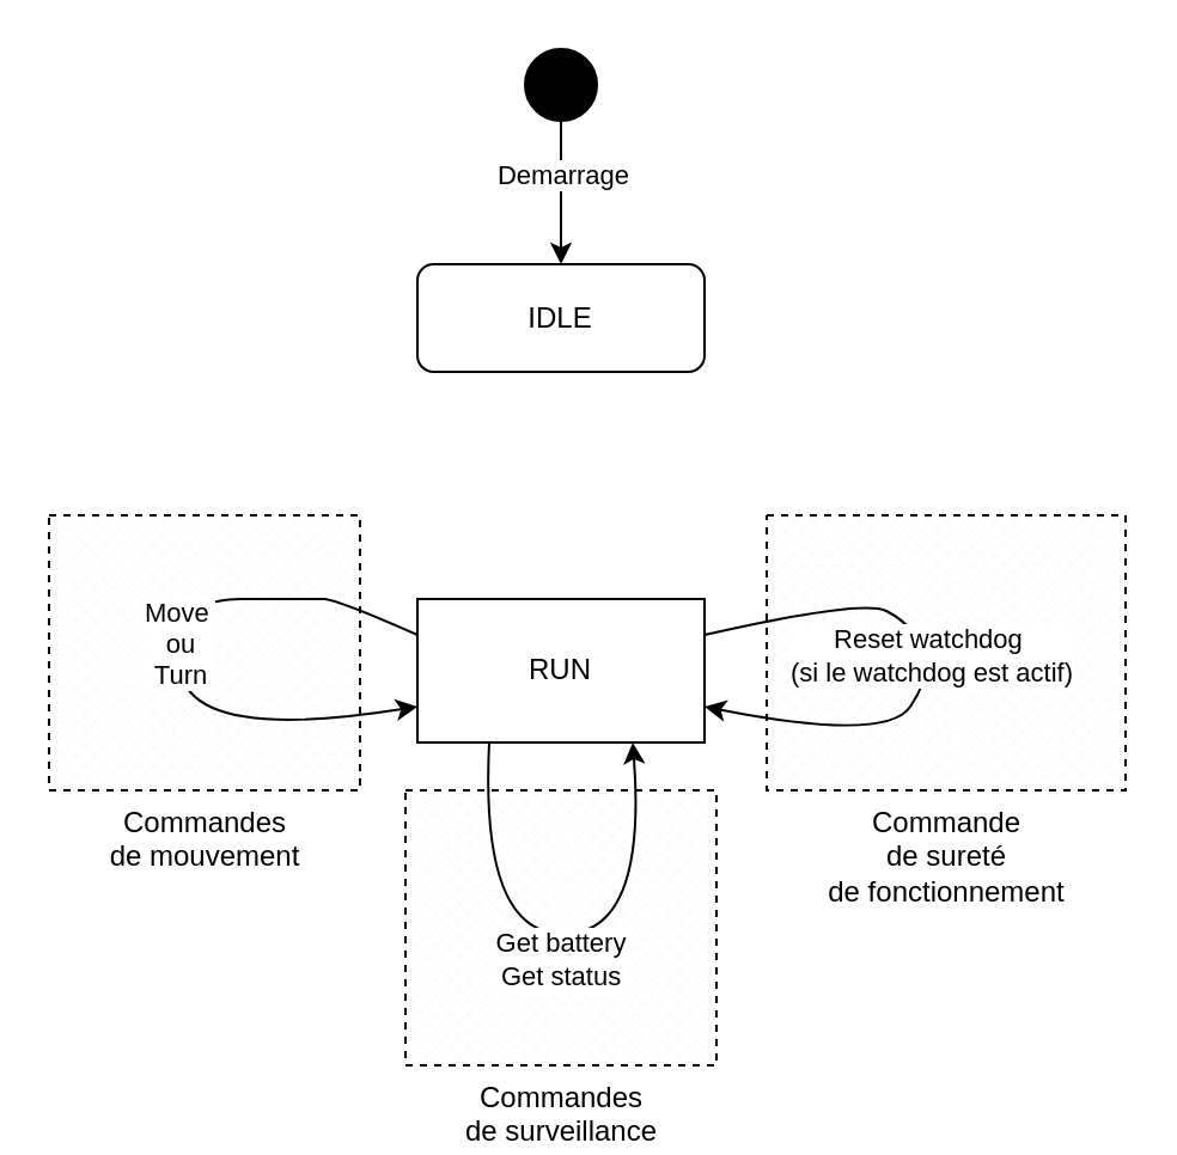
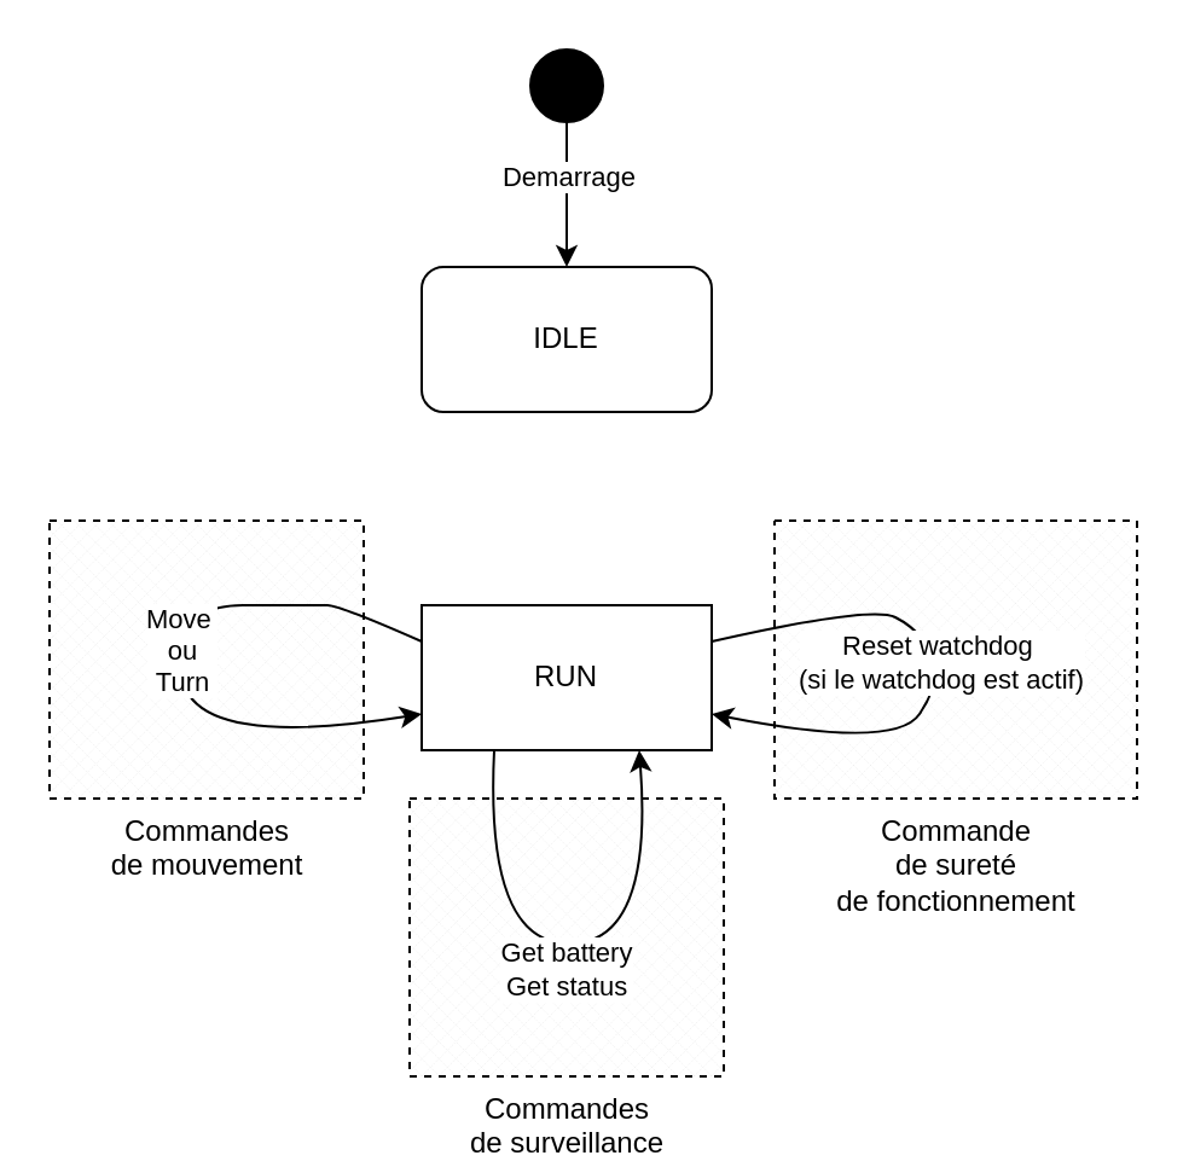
  <mxCell id="0" />
  <mxCell id="1" parent="0" />
  <mxCell id="2" value="" style="ellipse;fillColor=strokeColor;html=1;" vertex="1" parent="1"><mxGeometry x="219" y="20" width="30" height="30" as="geometry" /></mxCell>
- <mxCell id="3" value="IDLE" style="rounded=1;whiteSpace=wrap;html=1;" vertex="1" parent="1"><mxGeometry x="174" y="110" width="120" height="45" as="geometry" /></mxCell>
+ <mxCell id="3" value="IDLE" style="rounded=1;whiteSpace=wrap;html=1;" vertex="1" parent="1"><mxGeometry x="174" y="110" width="120" height="60" as="geometry" /></mxCell>
  <mxCell id="4" value="" style="endArrow=classic;html=1;rounded=0;exitX=0.5;exitY=1;exitDx=0;exitDy=0;" edge="1" parent="1" source="2" target="3"><mxGeometry width="50" height="50" relative="1" as="geometry"><mxPoint x="210" y="460" as="sourcePoint" /><mxPoint x="260" y="410" as="targetPoint" /></mxGeometry></mxCell>
  <mxCell id="5" value="Demarrage" style="edgeLabel;html=1;align=center;verticalAlign=middle;resizable=0;points=[];" vertex="1" connectable="0" parent="4"><mxGeometry x="-0.279" y="5" relative="1" as="geometry"><mxPoint x="-5" as="offset" /></mxGeometry></mxCell>
  <mxCell id="6" value="RUN" style="whiteSpace=wrap;html=1;rounded=0;" vertex="1" parent="1"><mxGeometry x="174" y="250" width="120" height="60" as="geometry" /></mxCell>
  <mxCell id="7" value="Commande&lt;br&gt;de sureté &lt;br&gt;de fonctionnement" style="verticalLabelPosition=bottom;verticalAlign=top;html=1;shape=mxgraph.basic.patternFillRect;fillStyle=diagGrid;step=5;fillStrokeWidth=0.2;fillStrokeColor=#dddddd;rotation=0;dashed=1;" vertex="1" parent="1"><mxGeometry x="320" y="215" width="150" height="115" as="geometry" /></mxCell>
  <mxCell id="8" value="" style="curved=1;endArrow=classic;html=1;rounded=0;exitX=1;exitY=0.25;exitDx=0;exitDy=0;entryX=1;entryY=0.75;entryDx=0;entryDy=0;" edge="1" parent="1" source="6" target="6"><mxGeometry width="50" height="50" relative="1" as="geometry"><mxPoint x="300" y="270" as="sourcePoint" /><mxPoint x="360" y="300" as="targetPoint" /><Array as="points"><mxPoint x="360" y="250" /><mxPoint x="380" y="260" /><mxPoint x="390" y="280" /><mxPoint x="370" y="310" /></Array></mxGeometry></mxCell>
  <mxCell id="9" value="Reset watchdog&amp;nbsp;&lt;br&gt;(si le watchdog est actif)" style="edgeLabel;html=1;align=center;verticalAlign=middle;resizable=0;points=[];" vertex="1" connectable="0" parent="8"><mxGeometry x="-0.064" y="1" relative="1" as="geometry"><mxPoint as="offset" /></mxGeometry></mxCell>
  <mxCell id="10" value="Commandes&lt;br&gt;de mouvement" style="verticalLabelPosition=bottom;verticalAlign=top;html=1;shape=mxgraph.basic.patternFillRect;fillStyle=diagGrid;step=5;fillStrokeWidth=0.2;fillStrokeColor=#dddddd;rotation=0;dashed=1;" vertex="1" parent="1"><mxGeometry x="20" y="215" width="130" height="115" as="geometry" /></mxCell>
  <mxCell id="11" value="" style="curved=1;endArrow=classic;html=1;rounded=0;exitX=0;exitY=0.25;exitDx=0;exitDy=0;entryX=0;entryY=0.75;entryDx=0;entryDy=0;" edge="1" parent="1" source="6" target="6"><mxGeometry width="50" height="50" relative="1" as="geometry"><mxPoint x="80" y="260" as="sourcePoint" /><mxPoint x="130" y="210" as="targetPoint" /><Array as="points"><mxPoint x="140" y="250" /><mxPoint x="130" y="250" /><mxPoint x="70" y="250" /><mxPoint x="80" y="310" /></Array></mxGeometry></mxCell>
  <mxCell id="12" value="Move&amp;nbsp;&lt;br&gt;ou&lt;br&gt;Turn" style="edgeLabel;html=1;align=center;verticalAlign=middle;resizable=0;points=[];" vertex="1" connectable="0" parent="11"><mxGeometry x="-0.041" y="1" relative="1" as="geometry"><mxPoint as="offset" /></mxGeometry></mxCell>
  <mxCell id="13" value="Commandes&lt;br&gt;de surveillance" style="verticalLabelPosition=bottom;verticalAlign=top;html=1;shape=mxgraph.basic.patternFillRect;fillStyle=diagGrid;step=5;fillStrokeWidth=0.2;fillStrokeColor=#dddddd;rotation=0;dashed=1;" vertex="1" parent="1"><mxGeometry x="169" y="330" width="130" height="115" as="geometry" /></mxCell>
  <mxCell id="14" value="" style="curved=1;endArrow=classic;html=1;rounded=0;exitX=0.25;exitY=1;exitDx=0;exitDy=0;entryX=0.75;entryY=1;entryDx=0;entryDy=0;" edge="1" parent="1" source="6" target="6"><mxGeometry width="50" height="50" relative="1" as="geometry"><mxPoint x="219" y="400" as="sourcePoint" /><mxPoint x="269" y="350" as="targetPoint" /><Array as="points"><mxPoint x="200" y="390" /><mxPoint x="270" y="390" /></Array></mxGeometry></mxCell>
  <mxCell id="15" value="Get battery&lt;br&gt;Get status" style="edgeLabel;html=1;align=center;verticalAlign=middle;resizable=0;points=[];" vertex="1" connectable="0" parent="14"><mxGeometry x="-0.01" y="-2" relative="1" as="geometry"><mxPoint y="8" as="offset" /></mxGeometry></mxCell>
